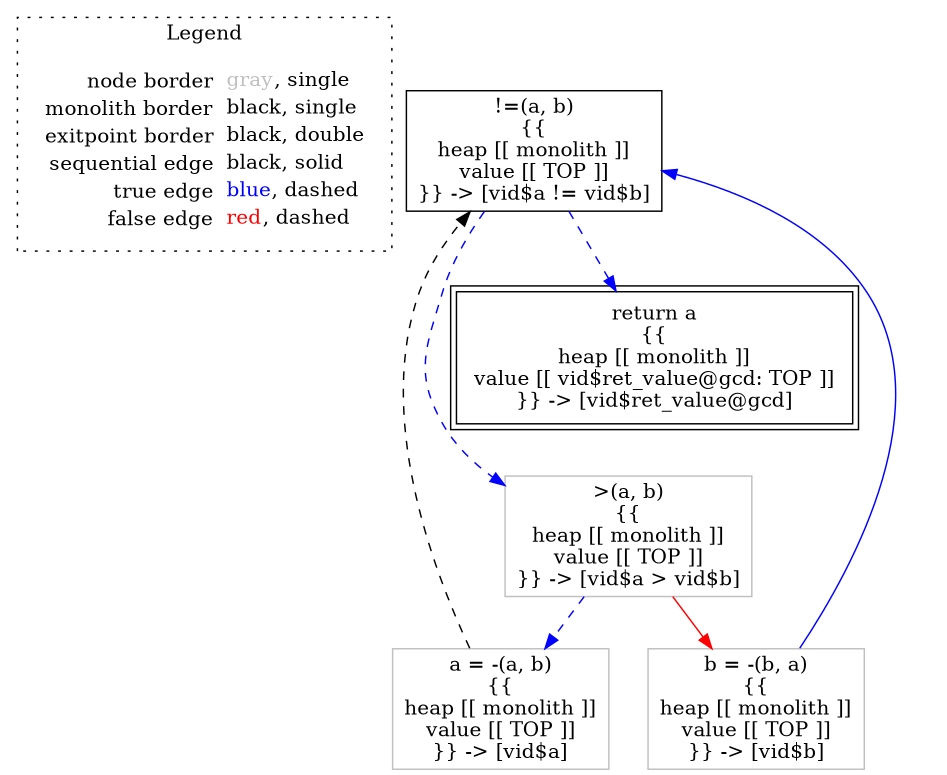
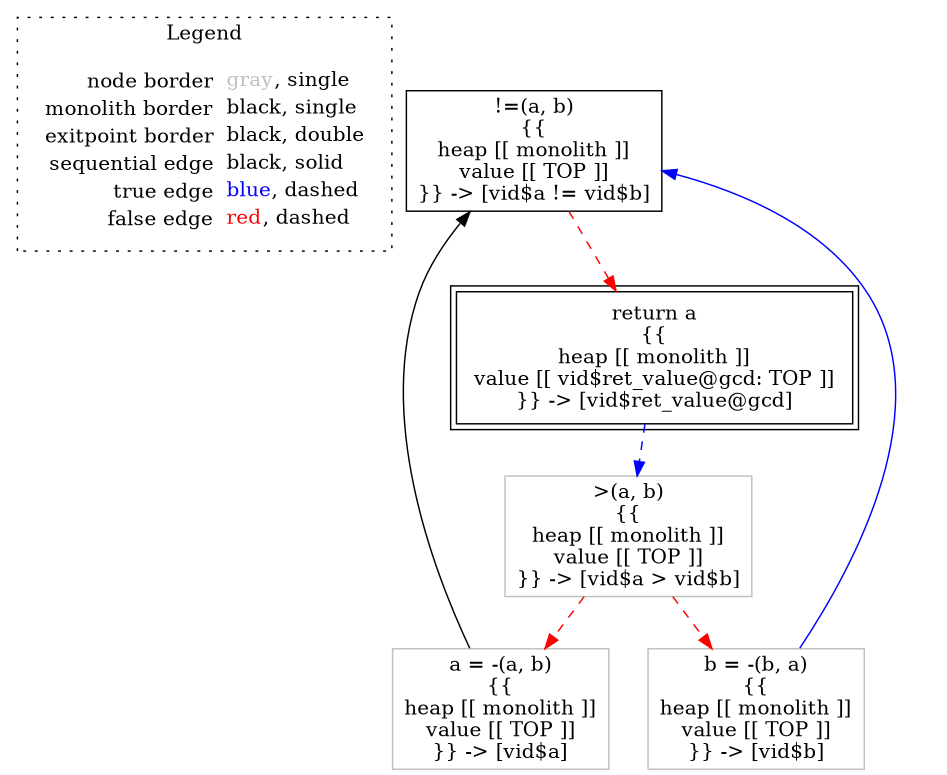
  digraph {
    node [shape=rect color=gray]
    edge [color=blue style=dashed]
    n1 [label=<<table border="0" cellpadding="2" cellspacing="0" cellborder="0"><tr><td align="right">node border&nbsp;</td><td align="left"><font color="gray">gray</font>, single</td></tr><tr><td align="right">monolith border&nbsp;</td><td align="left"><font color="black">black</font>, single</td></tr><tr><td align="right">exitpoint border&nbsp;</td><td align="left"><font color="black">black</font>, double</td></tr><tr><td align="right">sequential edge&nbsp;</td><td align="left"><font color="black">black</font>, solid</td></tr><tr><td align="right">true edge&nbsp;</td><td align="left"><font color="blue">blue</font>, dashed</td></tr><tr><td align="right">false edge&nbsp;</td><td align="left"><font color="red">red</font>, dashed</td></tr></table>> shape=plaintext color=""]
    n2 [color=black label=<!=(a, b)<BR/>{{<BR/>heap [[ monolith ]]<BR/>value [[ TOP ]]<BR/>}} -&gt; [vid$a != vid$b]>]
    n3 [label=<&gt;(a, b)<BR/>{{<BR/>heap [[ monolith ]]<BR/>value [[ TOP ]]<BR/>}} -&gt; [vid$a &gt; vid$b]>]
    n4 [color=black label=<return a<BR/>{{<BR/>heap [[ monolith ]]<BR/>value [[ vid$ret_value@gcd: TOP ]]<BR/>}} -&gt; [vid$ret_value@gcd]> peripheries=2]
    n5 [label=<a = -(a, b)<BR/>{{<BR/>heap [[ monolith ]]<BR/>value [[ TOP ]]<BR/>}} -&gt; [vid$a]>]
    n6 [label=<b = -(b, a)<BR/>{{<BR/>heap [[ monolith ]]<BR/>value [[ TOP ]]<BR/>}} -&gt; [vid$b]>]
    subgraph cluster_1 {
      label=Legend
      style=dotted
      n1
    }
-   n2 -> n3
-   n2 -> n4
-   n3 -> n5
-   n3 -> n6 [color=red style=solid]
-   n5 -> n2 [color=black]
+   n4 -> n3
+   n2 -> n4 [color=red]
+   n3 -> n5 [color=red]
+   n3 -> n6 [color=red]
+   n5 -> n2 [color=black style=""]
    n6 -> n2 [style=""]
  }
